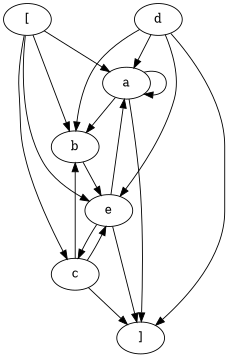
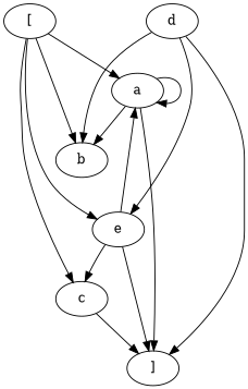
  digraph {
    rankdir=TB
    n1 [label="["]
    n2 [label=a]
    n3 [label=b]
    n4 [label=c]
    n5 [label=e]
    n6 [label="]"]
    n7 [label=d]
    n1 -> n2
    n1 -> n3
    n1 -> n4
    n1 -> n5
    n2 -> n2
    n2 -> n3
    n2 -> n6
-   n3 -> n5
-   n4 -> n3
-   n4 -> n5
    n4 -> n6
    n5 -> n2
    n5 -> n4
    n5 -> n6
-   n7 -> n2
    n7 -> n3
    n7 -> n5
    n7 -> n6
  }
